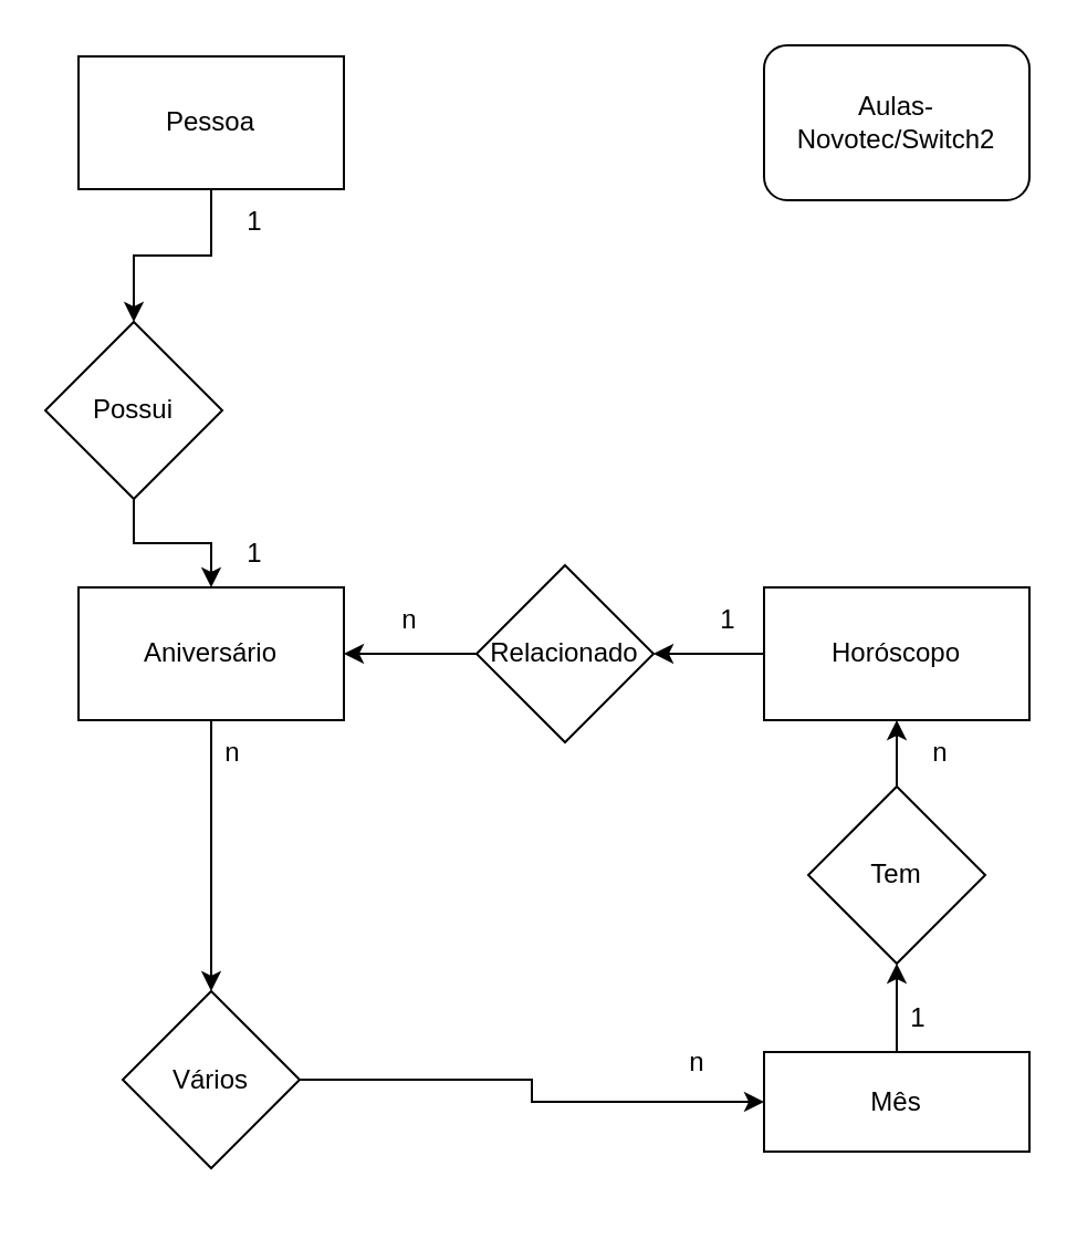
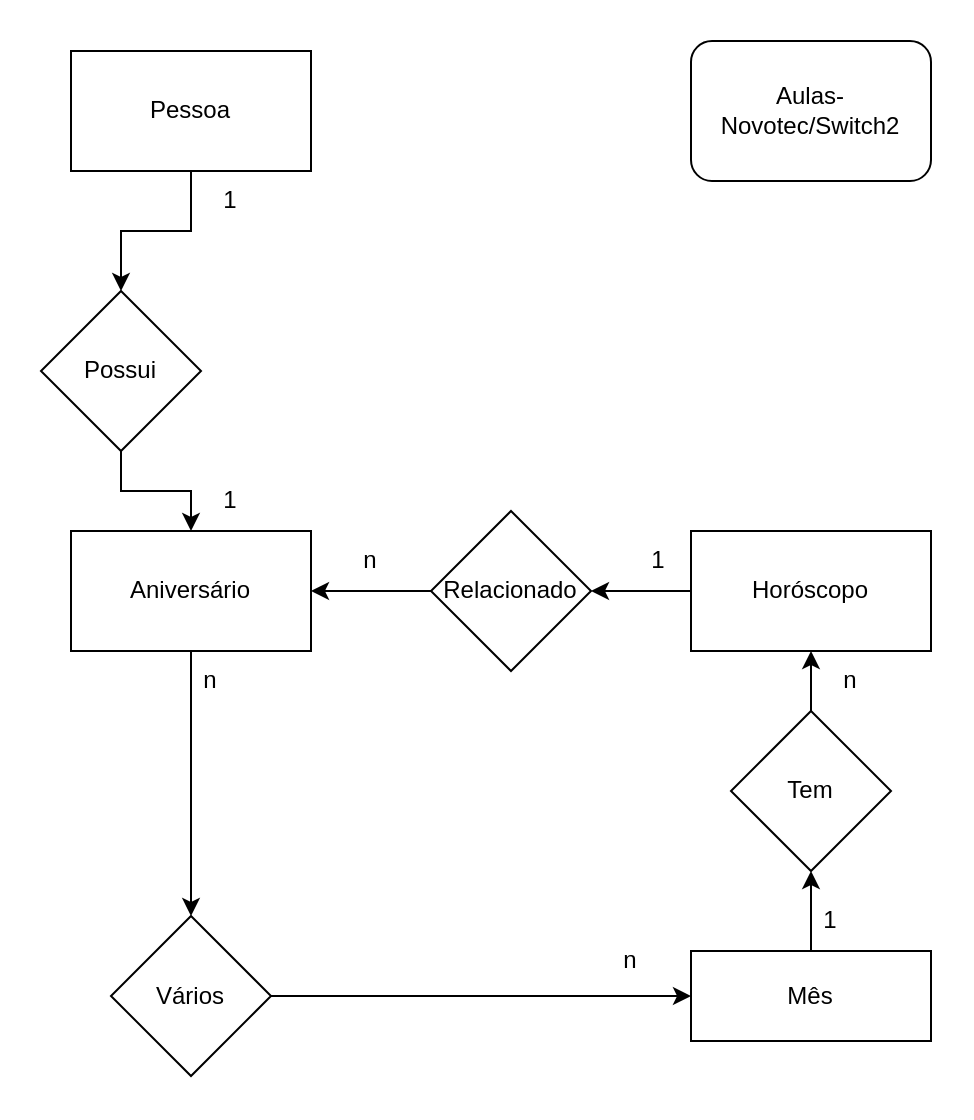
  <mxCell id="0" />
  <mxCell id="1" parent="0" />
  <mxCell id="2" style="edgeStyle=orthogonalEdgeStyle;rounded=0;orthogonalLoop=1;jettySize=auto;html=1;entryX=0.5;entryY=0;entryDx=0;entryDy=0;" edge="1" parent="1" source="3" target="7"><mxGeometry relative="1" as="geometry" /></mxCell>
  <mxCell id="3" value="Pessoa" style="rounded=0;whiteSpace=wrap;html=1;" vertex="1" parent="1"><mxGeometry x="35" y="25" width="120" height="60" as="geometry" /></mxCell>
  <mxCell id="4" style="edgeStyle=orthogonalEdgeStyle;rounded=0;orthogonalLoop=1;jettySize=auto;html=1;" edge="1" parent="1" source="5" target="23"><mxGeometry relative="1" as="geometry" /></mxCell>
  <mxCell id="5" value="Aniversário" style="rounded=0;whiteSpace=wrap;html=1;" vertex="1" parent="1"><mxGeometry x="35" y="265" width="120" height="60" as="geometry" /></mxCell>
  <mxCell id="6" style="edgeStyle=orthogonalEdgeStyle;rounded=0;orthogonalLoop=1;jettySize=auto;html=1;entryX=0.5;entryY=0;entryDx=0;entryDy=0;" edge="1" parent="1" source="7" target="5"><mxGeometry relative="1" as="geometry" /></mxCell>
  <mxCell id="7" value="Possui" style="rhombus;whiteSpace=wrap;html=1;" vertex="1" parent="1"><mxGeometry x="20" y="145" width="80" height="80" as="geometry" /></mxCell>
  <mxCell id="8" value="1" style="text;html=1;strokeColor=none;fillColor=none;align=center;verticalAlign=middle;whiteSpace=wrap;rounded=0;" vertex="1" parent="1"><mxGeometry x="85" y="85" width="60" height="30" as="geometry" /></mxCell>
  <mxCell id="9" value="1" style="text;html=1;strokeColor=none;fillColor=none;align=center;verticalAlign=middle;whiteSpace=wrap;rounded=0;" vertex="1" parent="1"><mxGeometry x="85" y="235" width="60" height="30" as="geometry" /></mxCell>
  <mxCell id="10" style="edgeStyle=orthogonalEdgeStyle;rounded=0;orthogonalLoop=1;jettySize=auto;html=1;entryX=1;entryY=0.5;entryDx=0;entryDy=0;" edge="1" parent="1" source="11" target="13"><mxGeometry relative="1" as="geometry" /></mxCell>
  <mxCell id="11" value="Horóscopo" style="rounded=0;whiteSpace=wrap;html=1;" vertex="1" parent="1"><mxGeometry x="345" y="265" width="120" height="60" as="geometry" /></mxCell>
  <mxCell id="12" style="edgeStyle=orthogonalEdgeStyle;rounded=0;orthogonalLoop=1;jettySize=auto;html=1;entryX=1;entryY=0.5;entryDx=0;entryDy=0;" edge="1" parent="1" source="13" target="5"><mxGeometry relative="1" as="geometry" /></mxCell>
  <mxCell id="13" value="Relacionado" style="rhombus;whiteSpace=wrap;html=1;" vertex="1" parent="1"><mxGeometry x="215" y="255" width="80" height="80" as="geometry" /></mxCell>
  <mxCell id="14" value="n" style="text;html=1;strokeColor=none;fillColor=none;align=center;verticalAlign=middle;whiteSpace=wrap;rounded=0;" vertex="1" parent="1"><mxGeometry x="155" y="265" width="60" height="30" as="geometry" /></mxCell>
  <mxCell id="15" value="1" style="text;html=1;strokeColor=none;fillColor=none;align=center;verticalAlign=middle;whiteSpace=wrap;rounded=0;" vertex="1" parent="1"><mxGeometry x="299" y="265" width="60" height="30" as="geometry" /></mxCell>
  <mxCell id="16" style="edgeStyle=orthogonalEdgeStyle;rounded=0;orthogonalLoop=1;jettySize=auto;html=1;entryX=0.5;entryY=1;entryDx=0;entryDy=0;" edge="1" parent="1" source="17" target="19"><mxGeometry relative="1" as="geometry" /></mxCell>
  <mxCell id="17" value="Mês" style="rounded=0;whiteSpace=wrap;html=1;" vertex="1" parent="1"><mxGeometry x="345" y="475" width="120" height="45" as="geometry" /></mxCell>
  <mxCell id="18" style="edgeStyle=orthogonalEdgeStyle;rounded=0;orthogonalLoop=1;jettySize=auto;html=1;" edge="1" parent="1" source="19" target="11"><mxGeometry relative="1" as="geometry" /></mxCell>
  <mxCell id="19" value="Tem" style="rhombus;whiteSpace=wrap;html=1;" vertex="1" parent="1"><mxGeometry x="365" y="355" width="80" height="80" as="geometry" /></mxCell>
  <mxCell id="20" value="1" style="text;html=1;strokeColor=none;fillColor=none;align=center;verticalAlign=middle;whiteSpace=wrap;rounded=0;" vertex="1" parent="1"><mxGeometry x="385" y="445" width="60" height="30" as="geometry" /></mxCell>
  <mxCell id="21" value="n" style="text;html=1;strokeColor=none;fillColor=none;align=center;verticalAlign=middle;whiteSpace=wrap;rounded=0;" vertex="1" parent="1"><mxGeometry x="395" y="325" width="60" height="30" as="geometry" /></mxCell>
  <mxCell id="22" style="edgeStyle=orthogonalEdgeStyle;rounded=0;orthogonalLoop=1;jettySize=auto;html=1;entryX=0;entryY=0.5;entryDx=0;entryDy=0;" edge="1" parent="1" source="23" target="17"><mxGeometry relative="1" as="geometry" /></mxCell>
- <mxCell id="23" value="Vários" style="rhombus;whiteSpace=wrap;html=1;" vertex="1" parent="1"><mxGeometry x="55" y="447.5" width="80" height="80" as="geometry" /></mxCell>
+ <mxCell id="23" value="Vários" style="rhombus;whiteSpace=wrap;html=1;" vertex="1" parent="1"><mxGeometry x="55" y="457.5" width="80" height="80" as="geometry" /></mxCell>
  <mxCell id="24" value="n" style="text;html=1;strokeColor=none;fillColor=none;align=center;verticalAlign=middle;whiteSpace=wrap;rounded=0;" vertex="1" parent="1"><mxGeometry x="75" y="325" width="60" height="30" as="geometry" /></mxCell>
  <mxCell id="25" value="n" style="text;html=1;strokeColor=none;fillColor=none;align=center;verticalAlign=middle;whiteSpace=wrap;rounded=0;" vertex="1" parent="1"><mxGeometry x="285" y="465" width="60" height="30" as="geometry" /></mxCell>
  <mxCell id="26" value="Aulas-Novotec/Switch2" style="rounded=1;whiteSpace=wrap;html=1;" vertex="1" parent="1"><mxGeometry x="345" y="20" width="120" height="70" as="geometry" /></mxCell>
